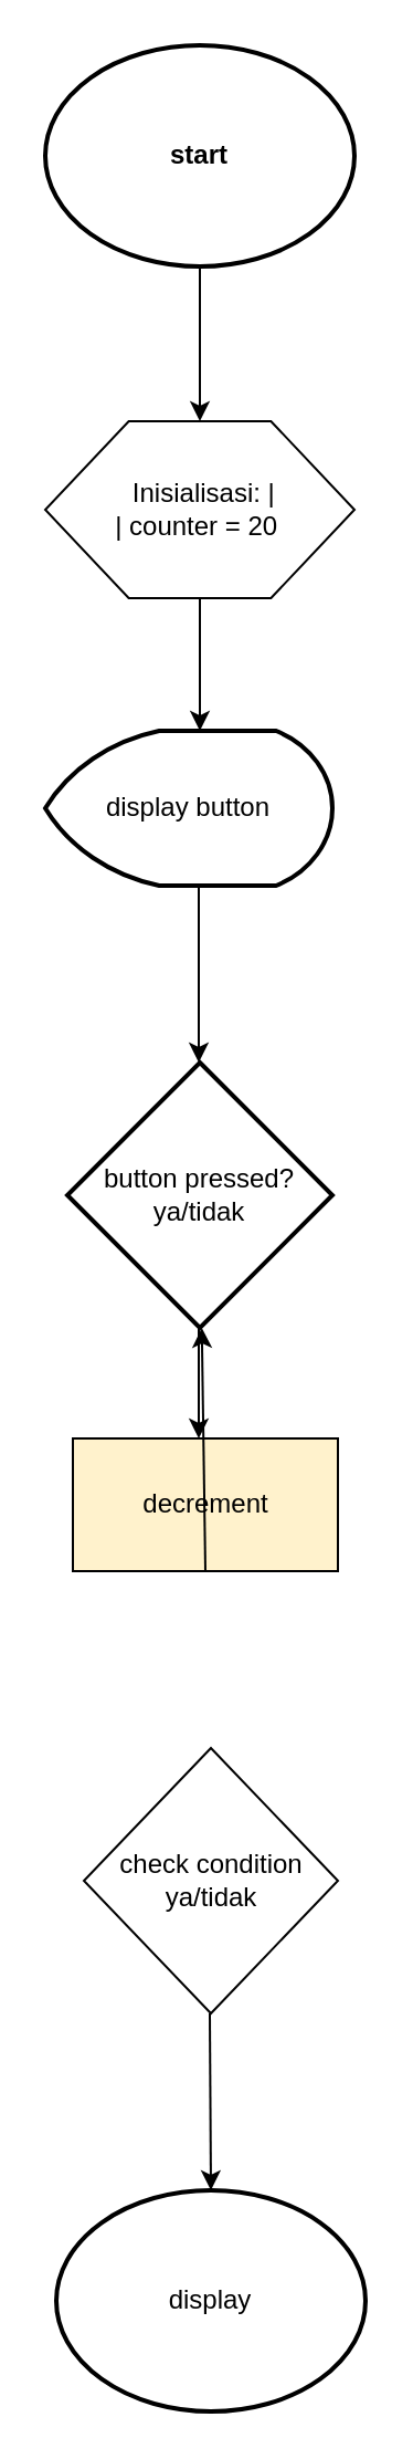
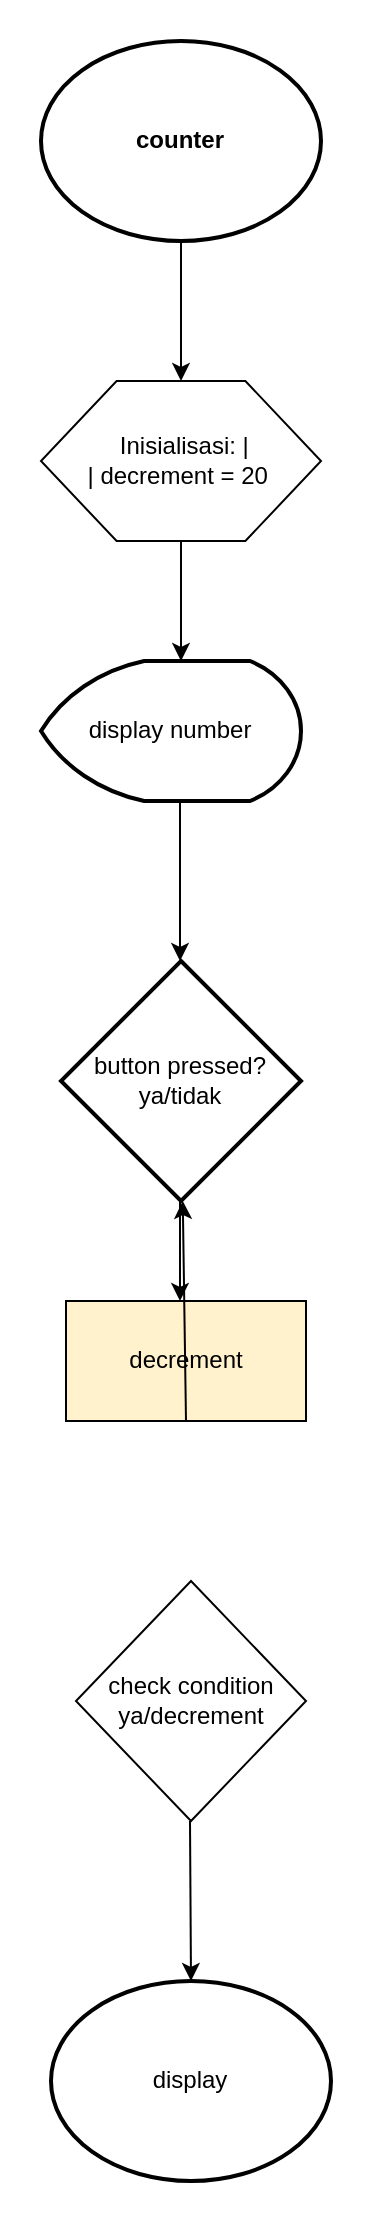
  <mxCell id="0" />
  <mxCell id="1" parent="0" />
  <mxCell id="2" value="" style="endArrow=classic;html=1;rounded=0;exitX=0.5;exitY=1;exitDx=0;exitDy=0;" parent="1" edge="1"><mxGeometry width="50" height="50" relative="1" as="geometry"><mxPoint x="90" y="120" as="sourcePoint" /><mxPoint x="90" y="190" as="targetPoint" /></mxGeometry></mxCell>
- <mxCell id="3" value="&amp;nbsp;Inisialisasi:    |&lt;br&gt;|   counter = 20&amp;nbsp;" style="verticalLabelPosition=middle;verticalAlign=middle;html=1;shape=hexagon;perimeter=hexagonPerimeter2;arcSize=6;size=0.27;labelPosition=center;align=center;" parent="1" vertex="1"><mxGeometry x="20" y="190" width="140" height="80" as="geometry" /></mxCell>
+ <mxCell id="3" value="&amp;nbsp;Inisialisasi:    |&lt;br&gt;|   decrement = 20&amp;nbsp;" style="verticalLabelPosition=middle;verticalAlign=middle;html=1;shape=hexagon;perimeter=hexagonPerimeter2;arcSize=6;size=0.27;labelPosition=center;align=center;" parent="1" vertex="1"><mxGeometry x="20" y="190" width="140" height="80" as="geometry" /></mxCell>
  <mxCell id="4" value="" style="endArrow=classic;html=1;rounded=0;" parent="1" edge="1"><mxGeometry width="50" height="50" relative="1" as="geometry"><mxPoint x="89.5" y="400" as="sourcePoint" /><mxPoint x="89.5" y="480" as="targetPoint" /><Array as="points" /></mxGeometry></mxCell>
- <mxCell id="5" value="start" style="strokeWidth=2;html=1;shape=mxgraph.flowchart.start_2;whiteSpace=wrap;fontStyle=1" parent="1" vertex="1"><mxGeometry x="20" y="20" width="140" height="100" as="geometry" /></mxCell>
- <mxCell id="6" value="display button" style="strokeWidth=2;html=1;shape=mxgraph.flowchart.display;whiteSpace=wrap;" parent="1" vertex="1"><mxGeometry x="20" y="330" width="130" height="70" as="geometry" /></mxCell>
- <mxCell id="7" value="check condition ya/tidak" style="rhombus;whiteSpace=wrap;html=1;" parent="1" vertex="1"><mxGeometry x="37.5" y="790" width="115" height="120" as="geometry" /></mxCell>
+ <mxCell id="5" value="counter" style="strokeWidth=2;html=1;shape=mxgraph.flowchart.start_2;whiteSpace=wrap;fontStyle=1" parent="1" vertex="1"><mxGeometry x="20" y="20" width="140" height="100" as="geometry" /></mxCell>
+ <mxCell id="6" value="display number" style="strokeWidth=2;html=1;shape=mxgraph.flowchart.display;whiteSpace=wrap;" parent="1" vertex="1"><mxGeometry x="20" y="330" width="130" height="70" as="geometry" /></mxCell>
+ <mxCell id="7" value="check condition ya/decrement" style="rhombus;whiteSpace=wrap;html=1;" parent="1" vertex="1"><mxGeometry x="37.5" y="790" width="115" height="120" as="geometry" /></mxCell>
  <mxCell id="8" value="" style="endArrow=classic;html=1;rounded=0;" parent="1" edge="1"><mxGeometry width="50" height="50" relative="1" as="geometry"><mxPoint x="89.5" y="570" as="sourcePoint" /><mxPoint x="89.5" y="650" as="targetPoint" /></mxGeometry></mxCell>
  <mxCell id="9" value="display" style="strokeWidth=2;html=1;shape=mxgraph.flowchart.start_2;whiteSpace=wrap;" parent="1" vertex="1"><mxGeometry x="25" y="990" width="140" height="100" as="geometry" /></mxCell>
  <mxCell id="10" value="" style="endArrow=classic;html=1;rounded=0;" parent="1" edge="1"><mxGeometry width="50" height="50" relative="1" as="geometry"><mxPoint x="94.5" y="910" as="sourcePoint" /><mxPoint x="94.5" y="990" as="targetPoint" /><Array as="points"><mxPoint x="95" y="990" /></Array></mxGeometry></mxCell>
  <mxCell id="11" value="" style="endArrow=classic;html=1;rounded=0;exitX=0.5;exitY=1;exitDx=0;exitDy=0;" parent="1" source="3" edge="1"><mxGeometry width="50" height="50" relative="1" as="geometry"><mxPoint x="70" y="410" as="sourcePoint" /><mxPoint x="90" y="330" as="targetPoint" /></mxGeometry></mxCell>
  <mxCell id="12" value="button pressed? ya/tidak" style="strokeWidth=2;html=1;shape=mxgraph.flowchart.decision;whiteSpace=wrap;" parent="1" vertex="1"><mxGeometry x="30" y="480" width="120" height="120" as="geometry" /></mxCell>
  <mxCell id="13" value="decrement" style="rounded=0;whiteSpace=wrap;html=1;fillColor=#fff2cc;" parent="1" vertex="1"><mxGeometry x="32.5" y="650" width="120" height="60" as="geometry" /></mxCell>
  <mxCell id="14" value="" style="endArrow=classic;html=1;rounded=0;exitX=0.5;exitY=1;exitDx=0;exitDy=0;" parent="1" source="13" target="12" edge="1"><mxGeometry width="50" height="50" relative="1" as="geometry"><mxPoint x="70" y="830" as="sourcePoint" /><mxPoint x="120" y="780" as="targetPoint" /></mxGeometry></mxCell>
